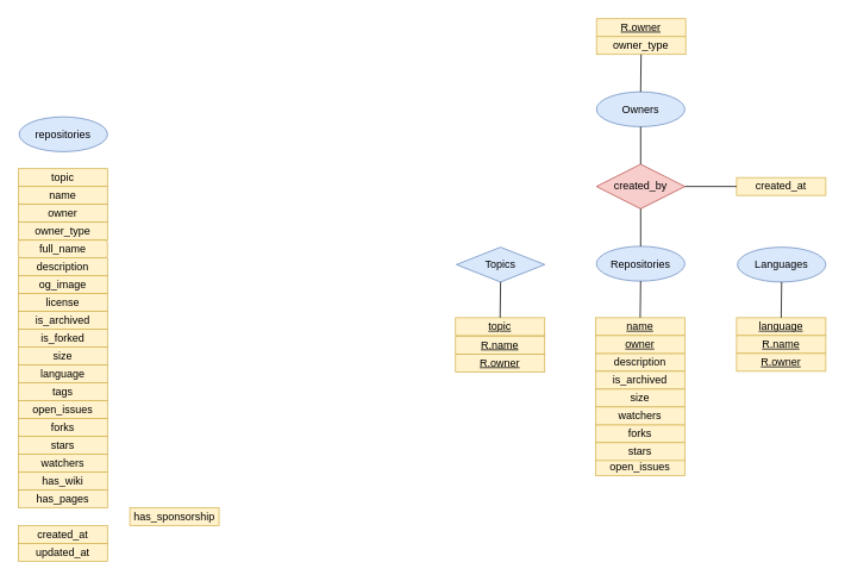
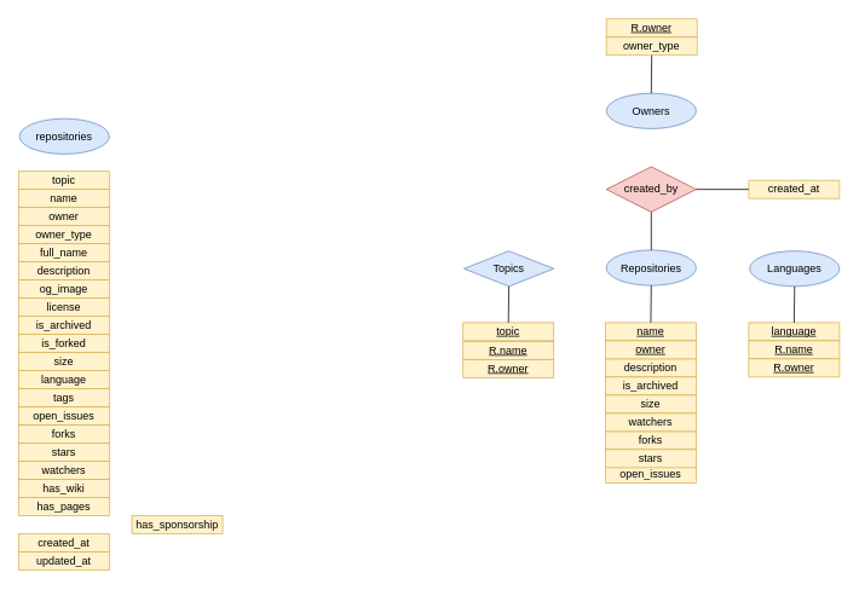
  <mxCell id="0" />
  <mxCell id="1" parent="0" />
  <mxCell id="2" value="topic" style="rounded=0;whiteSpace=wrap;html=1;fillColor=#fff2cc;strokeColor=#d6b656;" vertex="1" parent="1"><mxGeometry x="20" y="188" width="100" height="20" as="geometry" /></mxCell>
  <mxCell id="3" value="name" style="rounded=0;whiteSpace=wrap;html=1;fillColor=#fff2cc;strokeColor=#d6b656;" vertex="1" parent="1"><mxGeometry x="20" y="208" width="100" height="20" as="geometry" /></mxCell>
  <mxCell id="4" value="owner" style="rounded=0;whiteSpace=wrap;html=1;fillColor=#fff2cc;strokeColor=#d6b656;" vertex="1" parent="1"><mxGeometry x="20" y="228" width="100" height="20" as="geometry" /></mxCell>
  <mxCell id="5" value="owner_type" style="rounded=0;whiteSpace=wrap;html=1;fillColor=#fff2cc;strokeColor=#d6b656;" vertex="1" parent="1"><mxGeometry x="20" y="248" width="100" height="20" as="geometry" /></mxCell>
- <mxCell id="6" value="full_name" style="whiteSpace=wrap;html=1;fillColor=#fff2cc;strokeColor=#d6b656;rounded=1;" vertex="1" parent="1"><mxGeometry x="20" y="268" width="100" height="20" as="geometry" /></mxCell>
+ <mxCell id="6" value="full_name" style="rounded=0;whiteSpace=wrap;html=1;fillColor=#fff2cc;strokeColor=#d6b656;" vertex="1" parent="1"><mxGeometry x="20" y="268" width="100" height="20" as="geometry" /></mxCell>
  <mxCell id="7" value="description" style="rounded=0;whiteSpace=wrap;html=1;fillColor=#fff2cc;strokeColor=#d6b656;" vertex="1" parent="1"><mxGeometry x="20" y="288" width="100" height="20" as="geometry" /></mxCell>
  <mxCell id="8" value="og_image" style="rounded=0;whiteSpace=wrap;html=1;fillColor=#fff2cc;strokeColor=#d6b656;" vertex="1" parent="1"><mxGeometry x="20" y="308" width="100" height="20" as="geometry" /></mxCell>
  <mxCell id="9" value="license" style="rounded=0;whiteSpace=wrap;html=1;fillColor=#fff2cc;strokeColor=#d6b656;" vertex="1" parent="1"><mxGeometry x="20" y="328" width="100" height="20" as="geometry" /></mxCell>
  <mxCell id="10" value="is_archived" style="rounded=0;whiteSpace=wrap;html=1;fillColor=#fff2cc;strokeColor=#d6b656;" vertex="1" parent="1"><mxGeometry x="20" y="348" width="100" height="20" as="geometry" /></mxCell>
  <mxCell id="11" value="is_forked" style="rounded=0;whiteSpace=wrap;html=1;fillColor=#fff2cc;strokeColor=#d6b656;" vertex="1" parent="1"><mxGeometry x="20" y="368" width="100" height="20" as="geometry" /></mxCell>
  <mxCell id="12" value="size" style="rounded=0;whiteSpace=wrap;html=1;fillColor=#fff2cc;strokeColor=#d6b656;" vertex="1" parent="1"><mxGeometry x="20" y="388" width="100" height="20" as="geometry" /></mxCell>
  <mxCell id="13" value="language" style="rounded=0;whiteSpace=wrap;html=1;fillColor=#fff2cc;strokeColor=#d6b656;" vertex="1" parent="1"><mxGeometry x="20" y="408" width="100" height="20" as="geometry" /></mxCell>
  <mxCell id="14" value="tags" style="rounded=0;whiteSpace=wrap;html=1;fillColor=#fff2cc;strokeColor=#d6b656;" vertex="1" parent="1"><mxGeometry x="20" y="428" width="100" height="20" as="geometry" /></mxCell>
  <mxCell id="15" value="open_issues" style="rounded=0;whiteSpace=wrap;html=1;fillColor=#fff2cc;strokeColor=#d6b656;" vertex="1" parent="1"><mxGeometry x="20" y="448" width="100" height="20" as="geometry" /></mxCell>
  <mxCell id="16" value="forks" style="rounded=0;whiteSpace=wrap;html=1;fillColor=#fff2cc;strokeColor=#d6b656;" vertex="1" parent="1"><mxGeometry x="20" y="468" width="100" height="20" as="geometry" /></mxCell>
  <mxCell id="17" value="stars" style="rounded=0;whiteSpace=wrap;html=1;fillColor=#fff2cc;strokeColor=#d6b656;" vertex="1" parent="1"><mxGeometry x="20" y="488" width="100" height="20" as="geometry" /></mxCell>
  <mxCell id="18" value="watchers" style="rounded=0;whiteSpace=wrap;html=1;fillColor=#fff2cc;strokeColor=#d6b656;" vertex="1" parent="1"><mxGeometry x="20" y="508" width="100" height="20" as="geometry" /></mxCell>
  <mxCell id="19" value="has_wiki" style="rounded=0;whiteSpace=wrap;html=1;fillColor=#fff2cc;strokeColor=#d6b656;" vertex="1" parent="1"><mxGeometry x="20" y="528" width="100" height="20" as="geometry" /></mxCell>
  <mxCell id="20" value="has_pages" style="rounded=0;whiteSpace=wrap;html=1;fillColor=#fff2cc;strokeColor=#d6b656;" vertex="1" parent="1"><mxGeometry x="20" y="548" width="100" height="20" as="geometry" /></mxCell>
  <mxCell id="21" value="has_sponsorship" style="rounded=0;whiteSpace=wrap;html=1;fillColor=#fff2cc;strokeColor=#d6b656;" vertex="1" parent="1"><mxGeometry x="145" y="568" width="100" height="20" as="geometry" /></mxCell>
  <mxCell id="22" value="created_at" style="rounded=0;whiteSpace=wrap;html=1;fillColor=#fff2cc;strokeColor=#d6b656;" vertex="1" parent="1"><mxGeometry x="20" y="588" width="100" height="20" as="geometry" /></mxCell>
  <mxCell id="23" value="updated_at" style="rounded=0;whiteSpace=wrap;html=1;fillColor=#fff2cc;strokeColor=#d6b656;" vertex="1" parent="1"><mxGeometry x="20" y="608" width="100" height="20" as="geometry" /></mxCell>
  <mxCell id="24" value="owner_type" style="rounded=0;whiteSpace=wrap;html=1;fillColor=#fff2cc;strokeColor=#d6b656;" vertex="1" parent="1"><mxGeometry x="668" y="40" width="100" height="20" as="geometry" /></mxCell>
  <mxCell id="25" value="description" style="rounded=0;whiteSpace=wrap;html=1;fillColor=#fff2cc;strokeColor=#d6b656;" vertex="1" parent="1"><mxGeometry x="667" y="395" width="100" height="20" as="geometry" /></mxCell>
  <mxCell id="26" value="is_archived" style="rounded=0;whiteSpace=wrap;html=1;fillColor=#fff2cc;strokeColor=#d6b656;" vertex="1" parent="1"><mxGeometry x="667" y="415" width="100" height="20" as="geometry" /></mxCell>
  <mxCell id="27" value="size" style="rounded=0;whiteSpace=wrap;html=1;fillColor=#fff2cc;strokeColor=#d6b656;" vertex="1" parent="1"><mxGeometry x="667" y="435" width="100" height="20" as="geometry" /></mxCell>
  <mxCell id="28" value="open_issues" style="rounded=0;whiteSpace=wrap;html=1;fillColor=#fff2cc;strokeColor=#d6b656;" vertex="1" parent="1"><mxGeometry x="667" y="512" width="100" height="20" as="geometry" /></mxCell>
  <mxCell id="29" value="forks" style="rounded=0;whiteSpace=wrap;html=1;fillColor=#fff2cc;strokeColor=#d6b656;" vertex="1" parent="1"><mxGeometry x="667" y="475" width="100" height="20" as="geometry" /></mxCell>
  <mxCell id="30" value="stars" style="rounded=0;whiteSpace=wrap;html=1;fillColor=#fff2cc;strokeColor=#d6b656;" vertex="1" parent="1"><mxGeometry x="667" y="495" width="100" height="20" as="geometry" /></mxCell>
  <mxCell id="31" value="watchers" style="rounded=0;whiteSpace=wrap;html=1;fillColor=#fff2cc;strokeColor=#d6b656;" vertex="1" parent="1"><mxGeometry x="667" y="455" width="100" height="20" as="geometry" /></mxCell>
  <mxCell id="32" value="created_at" style="rounded=0;whiteSpace=wrap;html=1;fillColor=#fff2cc;strokeColor=#d6b656;" vertex="1" parent="1"><mxGeometry x="825" y="198" width="100" height="20" as="geometry" /></mxCell>
  <mxCell id="33" value="Repositories" style="ellipse;whiteSpace=wrap;html=1;fillColor=#dae8fc;strokeColor=#6c8ebf;" vertex="1" parent="1"><mxGeometry x="668" y="275" width="99" height="39" as="geometry" /></mxCell>
  <mxCell id="34" value="&lt;u&gt;name&lt;/u&gt;" style="rounded=0;whiteSpace=wrap;html=1;fillColor=#fff2cc;strokeColor=#d6b656;" vertex="1" parent="1"><mxGeometry x="667" y="355" width="100" height="20" as="geometry" /></mxCell>
  <mxCell id="35" value="repositories" style="ellipse;whiteSpace=wrap;html=1;fillColor=#dae8fc;strokeColor=#6c8ebf;" vertex="1" parent="1"><mxGeometry x="21" y="130" width="99" height="39" as="geometry" /></mxCell>
  <mxCell id="36" value="Owners" style="ellipse;whiteSpace=wrap;html=1;fillColor=#dae8fc;strokeColor=#6c8ebf;" vertex="1" parent="1"><mxGeometry x="668" y="102" width="99" height="39" as="geometry" /></mxCell>
  <mxCell id="37" value="&lt;u&gt;R.owner&lt;/u&gt;" style="rounded=0;whiteSpace=wrap;html=1;fillColor=#fff2cc;strokeColor=#d6b656;" vertex="1" parent="1"><mxGeometry x="668" y="20" width="100" height="20" as="geometry" /></mxCell>
  <mxCell id="38" value="Topics" style="rhombus;whiteSpace=wrap;html=1;fillColor=#dae8fc;strokeColor=#6c8ebf;" vertex="1" parent="1"><mxGeometry x="511" y="276" width="99" height="39" as="geometry" /></mxCell>
  <mxCell id="39" value="&lt;u&gt;topic&lt;/u&gt;" style="rounded=0;whiteSpace=wrap;html=1;fillColor=#fff2cc;strokeColor=#d6b656;" vertex="1" parent="1"><mxGeometry x="510" y="355" width="100" height="20" as="geometry" /></mxCell>
  <mxCell id="40" value="Languages" style="ellipse;whiteSpace=wrap;html=1;fillColor=#dae8fc;strokeColor=#6c8ebf;" vertex="1" parent="1"><mxGeometry x="826" y="276" width="99" height="39" as="geometry" /></mxCell>
  <mxCell id="41" value="&lt;u&gt;language&lt;/u&gt;" style="rounded=0;whiteSpace=wrap;html=1;fillColor=#fff2cc;strokeColor=#d6b656;" vertex="1" parent="1"><mxGeometry x="825" y="355" width="100" height="20" as="geometry" /></mxCell>
  <mxCell id="42" value="" style="endArrow=none;html=1;rounded=0;exitX=0.5;exitY=1;exitDx=0;exitDy=0;entryX=0.5;entryY=0;entryDx=0;entryDy=0;" edge="1" parent="1" source="38" target="39"><mxGeometry width="50" height="50" relative="1" as="geometry"><mxPoint x="620" y="305.5" as="sourcePoint" /><mxPoint x="680" y="305.5" as="targetPoint" /></mxGeometry></mxCell>
  <mxCell id="43" value="" style="endArrow=none;html=1;rounded=0;entryX=0.5;entryY=1;entryDx=0;entryDy=0;exitX=0.5;exitY=0;exitDx=0;exitDy=0;" edge="1" parent="1" source="34" target="33"><mxGeometry width="50" height="50" relative="1" as="geometry"><mxPoint x="677" y="384" as="sourcePoint" /><mxPoint x="727" y="334" as="targetPoint" /></mxGeometry></mxCell>
  <mxCell id="44" value="" style="endArrow=none;html=1;rounded=0;entryX=0.5;entryY=1;entryDx=0;entryDy=0;exitX=0.5;exitY=0;exitDx=0;exitDy=0;" edge="1" parent="1" source="41" target="40"><mxGeometry width="50" height="50" relative="1" as="geometry"><mxPoint x="514" y="385" as="sourcePoint" /><mxPoint x="564" y="335" as="targetPoint" /></mxGeometry></mxCell>
  <mxCell id="45" value="created_by" style="rhombus;whiteSpace=wrap;html=1;fillColor=#f8cecc;strokeColor=#b85450;" vertex="1" parent="1"><mxGeometry x="668" y="183" width="99" height="50" as="geometry" /></mxCell>
  <mxCell id="46" value="" style="endArrow=none;html=1;rounded=0;entryX=0.5;entryY=1;entryDx=0;entryDy=0;exitX=0.5;exitY=0;exitDx=0;exitDy=0;" edge="1" parent="1" source="33" target="45"><mxGeometry width="50" height="50" relative="1" as="geometry"><mxPoint x="707" y="394" as="sourcePoint" /><mxPoint x="757" y="344" as="targetPoint" /></mxGeometry></mxCell>
- <mxCell id="47" value="" style="endArrow=none;html=1;rounded=0;entryX=0.5;entryY=1;entryDx=0;entryDy=0;exitX=0.5;exitY=0;exitDx=0;exitDy=0;" edge="1" parent="1" source="45" target="36"><mxGeometry width="50" height="50" relative="1" as="geometry"><mxPoint x="716.91" y="183" as="sourcePoint" /><mxPoint x="716.91" y="141" as="targetPoint" /></mxGeometry></mxCell>
  <mxCell id="48" value="" style="endArrow=none;html=1;rounded=0;entryX=0;entryY=0.5;entryDx=0;entryDy=0;exitX=1;exitY=0.5;exitDx=0;exitDy=0;" edge="1" parent="1" source="45" target="32"><mxGeometry width="50" height="50" relative="1" as="geometry"><mxPoint x="767" y="207.41" as="sourcePoint" /><mxPoint x="825" y="207.41" as="targetPoint" /></mxGeometry></mxCell>
  <mxCell id="49" value="" style="endArrow=none;html=1;rounded=0;exitX=0.5;exitY=0;exitDx=0;exitDy=0;entryX=0.5;entryY=1;entryDx=0;entryDy=0;" edge="1" parent="1" source="36" target="24"><mxGeometry width="50" height="50" relative="1" as="geometry"><mxPoint x="716.67" y="102" as="sourcePoint" /><mxPoint x="745" y="80" as="targetPoint" /></mxGeometry></mxCell>
  <mxCell id="50" value="&lt;u&gt;owner&lt;/u&gt;" style="rounded=0;whiteSpace=wrap;html=1;fillColor=#fff2cc;strokeColor=#d6b656;" vertex="1" parent="1"><mxGeometry x="667" y="375" width="100" height="20" as="geometry" /></mxCell>
  <mxCell id="51" value="&lt;u&gt;R.name&lt;/u&gt;" style="rounded=0;whiteSpace=wrap;html=1;fillColor=#fff2cc;strokeColor=#d6b656;" vertex="1" parent="1"><mxGeometry x="510" y="376" width="100" height="20" as="geometry" /></mxCell>
  <mxCell id="52" value="&lt;u&gt;R.owner&lt;/u&gt;" style="rounded=0;whiteSpace=wrap;html=1;fillColor=#fff2cc;strokeColor=#d6b656;" vertex="1" parent="1"><mxGeometry x="510" y="396" width="100" height="20" as="geometry" /></mxCell>
  <mxCell id="53" value="&lt;u&gt;R.name&lt;/u&gt;" style="rounded=0;whiteSpace=wrap;html=1;fillColor=#fff2cc;strokeColor=#d6b656;" vertex="1" parent="1"><mxGeometry x="825" y="375" width="100" height="20" as="geometry" /></mxCell>
  <mxCell id="54" value="&lt;u&gt;R.owner&lt;/u&gt;" style="rounded=0;whiteSpace=wrap;html=1;fillColor=#fff2cc;strokeColor=#d6b656;" vertex="1" parent="1"><mxGeometry x="825" y="395" width="100" height="20" as="geometry" /></mxCell>
